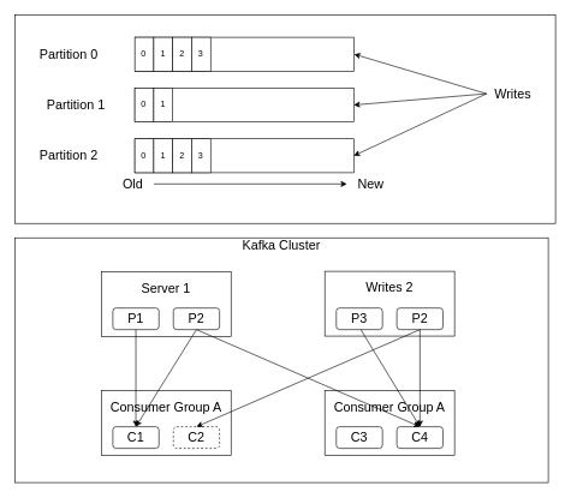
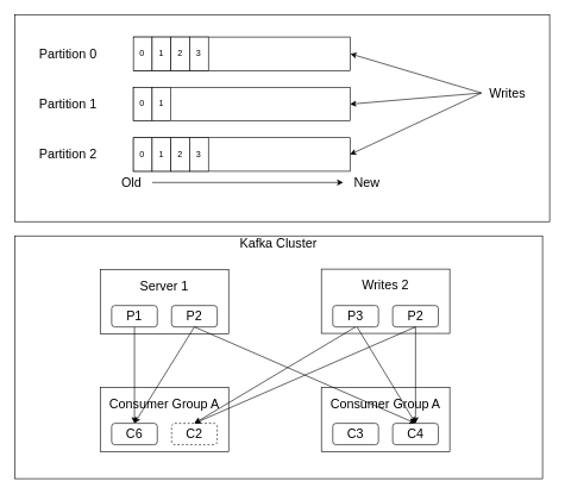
  <mxCell id="0" />
  <mxCell id="1" parent="0" />
  <mxCell id="2" value="" style="group" vertex="1" connectable="0" parent="1"><mxGeometry x="20" y="20" width="750" height="290" as="geometry" /></mxCell>
  <mxCell id="3" value="" style="rounded=0;whiteSpace=wrap;html=1;strokeColor=#000000;strokeWidth=1;" vertex="1" parent="2"><mxGeometry width="750" height="290" as="geometry" /></mxCell>
  <mxCell id="4" value="" style="rounded=0;whiteSpace=wrap;html=1;strokeColor=#000000;strokeWidth=1;" vertex="1" parent="2"><mxGeometry x="166.932" y="31.351" width="303.731" height="47.027" as="geometry" /></mxCell>
  <mxCell id="5" value="" style="rounded=0;whiteSpace=wrap;html=1;strokeColor=#000000;strokeWidth=1;" vertex="1" parent="2"><mxGeometry x="166.454" y="101.892" width="303.731" height="47.027" as="geometry" /></mxCell>
  <mxCell id="6" value="" style="rounded=0;whiteSpace=wrap;html=1;strokeColor=#000000;strokeWidth=1;" vertex="1" parent="2"><mxGeometry x="166.454" y="172.432" width="303.731" height="47.027" as="geometry" /></mxCell>
  <mxCell id="7" value="&lt;font style=&quot;font-size: 18px&quot;&gt;Partition 0&lt;/font&gt;" style="text;html=1;strokeColor=none;fillColor=none;align=center;verticalAlign=middle;whiteSpace=wrap;rounded=0;" vertex="1" parent="2"><mxGeometry x="13.393" y="47.027" width="124.362" height="15.676" as="geometry" /></mxCell>
- <mxCell id="8" value="&lt;font style=&quot;font-size: 18px&quot;&gt;Partition 1&lt;/font&gt;" style="text;html=1;strokeColor=none;fillColor=none;align=center;verticalAlign=middle;whiteSpace=wrap;rounded=0;" vertex="1" parent="2"><mxGeometry x="23.393" y="117.568" width="124.362" height="15.676" as="geometry" /></mxCell>
+ <mxCell id="8" value="&lt;font style=&quot;font-size: 18px&quot;&gt;Partition 1&lt;/font&gt;" style="text;html=1;strokeColor=none;fillColor=none;align=center;verticalAlign=middle;whiteSpace=wrap;rounded=0;" vertex="1" parent="2"><mxGeometry x="13.393" y="117.568" width="124.362" height="15.676" as="geometry" /></mxCell>
  <mxCell id="9" value="&lt;font style=&quot;font-size: 18px&quot;&gt;Partition 2&lt;/font&gt;" style="text;html=1;strokeColor=none;fillColor=none;align=center;verticalAlign=middle;whiteSpace=wrap;rounded=0;" vertex="1" parent="2"><mxGeometry x="13.393" y="188.108" width="124.362" height="15.676" as="geometry" /></mxCell>
  <mxCell id="10" value="" style="endArrow=classic;html=1;" edge="1" parent="2"><mxGeometry width="50" height="50" relative="1" as="geometry"><mxPoint x="192.761" y="235.135" as="sourcePoint" /><mxPoint x="460.619" y="235.135" as="targetPoint" /></mxGeometry></mxCell>
  <mxCell id="11" value="&lt;font style=&quot;font-size: 18px&quot;&gt;Old&lt;/font&gt;" style="text;html=1;strokeColor=none;fillColor=none;align=center;verticalAlign=middle;whiteSpace=wrap;rounded=0;" vertex="1" parent="2"><mxGeometry x="101.566" y="227.297" width="124.362" height="15.676" as="geometry" /></mxCell>
  <mxCell id="12" value="&lt;font style=&quot;font-size: 18px&quot;&gt;New&lt;/font&gt;" style="text;html=1;strokeColor=none;fillColor=none;align=center;verticalAlign=middle;whiteSpace=wrap;rounded=0;" vertex="1" parent="2"><mxGeometry x="431.92" y="227.297" width="124.362" height="15.676" as="geometry" /></mxCell>
  <mxCell id="13" value="0" style="rounded=0;whiteSpace=wrap;html=1;strokeColor=#000000;strokeWidth=1;" vertex="1" parent="2"><mxGeometry x="166.454" y="31.351" width="26.307" height="47.027" as="geometry" /></mxCell>
  <mxCell id="14" value="1" style="rounded=0;whiteSpace=wrap;html=1;strokeColor=#000000;strokeWidth=1;" vertex="1" parent="2"><mxGeometry x="192.761" y="31.351" width="26.307" height="47.027" as="geometry" /></mxCell>
  <mxCell id="15" value="2" style="rounded=0;whiteSpace=wrap;html=1;strokeColor=#000000;strokeWidth=1;" vertex="1" parent="2"><mxGeometry x="219.069" y="31.351" width="26.307" height="47.027" as="geometry" /></mxCell>
  <mxCell id="16" value="3" style="rounded=0;whiteSpace=wrap;html=1;strokeColor=#000000;strokeWidth=1;" vertex="1" parent="2"><mxGeometry x="245.376" y="31.351" width="26.307" height="47.027" as="geometry" /></mxCell>
  <mxCell id="17" value="0" style="rounded=0;whiteSpace=wrap;html=1;strokeColor=#000000;strokeWidth=1;" vertex="1" parent="2"><mxGeometry x="166.454" y="101.892" width="26.307" height="47.027" as="geometry" /></mxCell>
  <mxCell id="18" value="1" style="rounded=0;whiteSpace=wrap;html=1;strokeColor=#000000;strokeWidth=1;" vertex="1" parent="2"><mxGeometry x="192.761" y="101.892" width="26.307" height="47.027" as="geometry" /></mxCell>
  <mxCell id="19" value="0" style="rounded=0;whiteSpace=wrap;html=1;strokeColor=#000000;strokeWidth=1;" vertex="1" parent="2"><mxGeometry x="166.454" y="172.432" width="26.307" height="47.027" as="geometry" /></mxCell>
  <mxCell id="20" value="1" style="rounded=0;whiteSpace=wrap;html=1;strokeColor=#000000;strokeWidth=1;" vertex="1" parent="2"><mxGeometry x="192.761" y="172.432" width="26.307" height="47.027" as="geometry" /></mxCell>
  <mxCell id="21" value="2" style="rounded=0;whiteSpace=wrap;html=1;strokeColor=#000000;strokeWidth=1;" vertex="1" parent="2"><mxGeometry x="219.069" y="172.432" width="26.307" height="47.027" as="geometry" /></mxCell>
  <mxCell id="22" value="3" style="rounded=0;whiteSpace=wrap;html=1;strokeColor=#000000;strokeWidth=1;" vertex="1" parent="2"><mxGeometry x="245.376" y="172.432" width="26.307" height="47.027" as="geometry" /></mxCell>
  <mxCell id="23" value="&lt;font style=&quot;font-size: 18px&quot;&gt;Writes&lt;/font&gt;" style="text;html=1;strokeColor=none;fillColor=none;align=center;verticalAlign=middle;whiteSpace=wrap;rounded=0;" vertex="1" parent="2"><mxGeometry x="654.337" y="101.892" width="74.139" height="15.676" as="geometry" /></mxCell>
  <mxCell id="24" value="" style="endArrow=classic;html=1;exitX=0;exitY=0.5;exitDx=0;exitDy=0;entryX=1;entryY=0.5;entryDx=0;entryDy=0;" edge="1" parent="2" source="23" target="4"><mxGeometry width="50" height="50" relative="1" as="geometry"><mxPoint x="202.328" y="242.973" as="sourcePoint" /><mxPoint x="470.185" y="242.973" as="targetPoint" /></mxGeometry></mxCell>
  <mxCell id="25" value="" style="endArrow=classic;html=1;exitX=0;exitY=0.5;exitDx=0;exitDy=0;entryX=1;entryY=0.5;entryDx=0;entryDy=0;" edge="1" parent="2" source="23" target="5"><mxGeometry width="50" height="50" relative="1" as="geometry"><mxPoint x="694.994" y="117.568" as="sourcePoint" /><mxPoint x="480.708" y="62.703" as="targetPoint" /></mxGeometry></mxCell>
  <mxCell id="26" value="" style="endArrow=classic;html=1;exitX=0;exitY=0.5;exitDx=0;exitDy=0;entryX=1;entryY=0.5;entryDx=0;entryDy=0;" edge="1" parent="2" source="23" target="6"><mxGeometry width="50" height="50" relative="1" as="geometry"><mxPoint x="694.994" y="117.568" as="sourcePoint" /><mxPoint x="479.751" y="133.243" as="targetPoint" /></mxGeometry></mxCell>
  <mxCell id="27" value="&lt;font style=&quot;font-size: 18px&quot;&gt;Kafka Cluster&lt;br&gt;&lt;/font&gt;&lt;br&gt;&lt;br&gt;&lt;br&gt;&lt;br&gt;&lt;br&gt;&lt;br&gt;&lt;br&gt;&lt;br&gt;&lt;br&gt;&lt;br&gt;&lt;br&gt;&lt;br&gt;&lt;br&gt;&lt;br&gt;&lt;br&gt;&lt;br&gt;&lt;br&gt;&lt;br&gt;&lt;br&gt;&lt;br&gt;&lt;br&gt;&lt;br&gt;" style="rounded=0;whiteSpace=wrap;html=1;strokeColor=#000000;strokeWidth=1;" vertex="1" parent="1"><mxGeometry x="20" y="330" width="740" height="340" as="geometry" /></mxCell>
  <mxCell id="28" value="Server 1&lt;br style=&quot;font-size: 18px;&quot;&gt;&lt;br style=&quot;font-size: 18px;&quot;&gt;&lt;br style=&quot;font-size: 18px;&quot;&gt;" style="rounded=0;whiteSpace=wrap;html=1;fontSize=18;" vertex="1" parent="1"><mxGeometry x="140" y="377.5" width="180" height="90" as="geometry" /></mxCell>
  <mxCell id="29" value="P1" style="rounded=1;whiteSpace=wrap;html=1;fontSize=18;" vertex="1" parent="1"><mxGeometry x="156" y="427.5" width="64" height="30" as="geometry" /></mxCell>
  <mxCell id="30" value="P2" style="rounded=1;whiteSpace=wrap;html=1;fontSize=18;" vertex="1" parent="1"><mxGeometry x="240" y="427.5" width="64" height="30" as="geometry" /></mxCell>
  <mxCell id="31" value="Writes 2&lt;br&gt;&lt;br&gt;&lt;br style=&quot;font-size: 18px&quot;&gt;" style="rounded=0;whiteSpace=wrap;html=1;fontSize=18;" vertex="1" parent="1"><mxGeometry x="450" y="376.5" width="180" height="90" as="geometry" /></mxCell>
  <mxCell id="32" value="P3" style="rounded=1;whiteSpace=wrap;html=1;fontSize=18;" vertex="1" parent="1"><mxGeometry x="466" y="427.5" width="64" height="30" as="geometry" /></mxCell>
  <mxCell id="33" value="P2" style="rounded=1;whiteSpace=wrap;html=1;fontSize=18;" vertex="1" parent="1"><mxGeometry x="550" y="427.5" width="64" height="30" as="geometry" /></mxCell>
  <mxCell id="34" value="Consumer Group A&lt;br style=&quot;font-size: 18px;&quot;&gt;&lt;br style=&quot;font-size: 18px;&quot;&gt;&lt;br style=&quot;font-size: 18px;&quot;&gt;" style="rounded=0;whiteSpace=wrap;html=1;fontSize=18;" vertex="1" parent="1"><mxGeometry x="140" y="542.5" width="180" height="90" as="geometry" /></mxCell>
- <mxCell id="35" value="C1" style="rounded=1;whiteSpace=wrap;html=1;fontSize=18;" vertex="1" parent="1"><mxGeometry x="156" y="592.5" width="64" height="30" as="geometry" /></mxCell>
+ <mxCell id="35" value="C6" style="rounded=1;whiteSpace=wrap;html=1;fontSize=18;" vertex="1" parent="1"><mxGeometry x="156" y="592.5" width="64" height="30" as="geometry" /></mxCell>
  <mxCell id="36" value="C2" style="rounded=1;whiteSpace=wrap;html=1;fontSize=18;dashed=1;" vertex="1" parent="1"><mxGeometry x="240" y="592.5" width="64" height="30" as="geometry" /></mxCell>
  <mxCell id="37" value="Consumer Group A&lt;br style=&quot;font-size: 18px;&quot;&gt;&lt;br style=&quot;font-size: 18px;&quot;&gt;&lt;br style=&quot;font-size: 18px;&quot;&gt;" style="rounded=0;whiteSpace=wrap;html=1;fontSize=18;" vertex="1" parent="1"><mxGeometry x="450" y="542.5" width="180" height="90" as="geometry" /></mxCell>
  <mxCell id="38" value="C3" style="rounded=1;whiteSpace=wrap;html=1;fontSize=18;" vertex="1" parent="1"><mxGeometry x="466" y="592.5" width="64" height="30" as="geometry" /></mxCell>
  <mxCell id="39" value="C4" style="rounded=1;whiteSpace=wrap;html=1;fontSize=18;" vertex="1" parent="1"><mxGeometry x="550" y="592.5" width="64" height="30" as="geometry" /></mxCell>
  <mxCell id="40" value="" style="endArrow=classic;html=1;fontSize=18;exitX=0.5;exitY=1;exitDx=0;exitDy=0;entryX=0.5;entryY=0;entryDx=0;entryDy=0;" edge="1" parent="1" source="29" target="35"><mxGeometry width="50" height="50" relative="1" as="geometry"><mxPoint x="198" y="467.5" as="sourcePoint" /><mxPoint x="508" y="602.5" as="targetPoint" /></mxGeometry></mxCell>
  <mxCell id="41" value="" style="endArrow=classic;html=1;fontSize=18;exitX=0.5;exitY=1;exitDx=0;exitDy=0;entryX=0.5;entryY=0;entryDx=0;entryDy=0;" edge="1" parent="1" source="30" target="35"><mxGeometry width="50" height="50" relative="1" as="geometry"><mxPoint x="198" y="467.5" as="sourcePoint" /><mxPoint x="198" y="602.5" as="targetPoint" /></mxGeometry></mxCell>
  <mxCell id="42" value="" style="endArrow=classic;html=1;fontSize=18;exitX=0.5;exitY=1;exitDx=0;exitDy=0;entryX=0.5;entryY=0;entryDx=0;entryDy=0;" edge="1" parent="1" source="30" target="39"><mxGeometry width="50" height="50" relative="1" as="geometry"><mxPoint x="282" y="467.5" as="sourcePoint" /><mxPoint x="198" y="602.5" as="targetPoint" /></mxGeometry></mxCell>
+ <mxCell id="43" value="" style="endArrow=classic;html=1;fontSize=18;exitX=0.5;exitY=1;exitDx=0;exitDy=0;entryX=0.5;entryY=0;entryDx=0;entryDy=0;" edge="1" parent="1" source="32" target="36"><mxGeometry width="50" height="50" relative="1" as="geometry"><mxPoint x="282" y="467.5" as="sourcePoint" /><mxPoint x="592" y="602.5" as="targetPoint" /></mxGeometry></mxCell>
  <mxCell id="44" value="" style="endArrow=classic;html=1;fontSize=18;entryX=0.5;entryY=0;entryDx=0;entryDy=0;" edge="1" parent="1" target="39"><mxGeometry width="50" height="50" relative="1" as="geometry"><mxPoint x="500" y="457.5" as="sourcePoint" /><mxPoint x="602" y="612.5" as="targetPoint" /></mxGeometry></mxCell>
  <mxCell id="45" value="" style="endArrow=classic;html=1;fontSize=18;entryX=0.5;entryY=0;entryDx=0;entryDy=0;exitX=0.5;exitY=1;exitDx=0;exitDy=0;" edge="1" parent="1" source="33" target="36"><mxGeometry width="50" height="50" relative="1" as="geometry"><mxPoint x="510" y="467.5" as="sourcePoint" /><mxPoint x="592" y="602.5" as="targetPoint" /></mxGeometry></mxCell>
  <mxCell id="46" value="" style="endArrow=classic;html=1;fontSize=18;entryX=0.5;entryY=0;entryDx=0;entryDy=0;exitX=0.5;exitY=1;exitDx=0;exitDy=0;" edge="1" parent="1" source="33" target="39"><mxGeometry width="50" height="50" relative="1" as="geometry"><mxPoint x="592" y="467.5" as="sourcePoint" /><mxPoint x="282" y="602.5" as="targetPoint" /></mxGeometry></mxCell>
